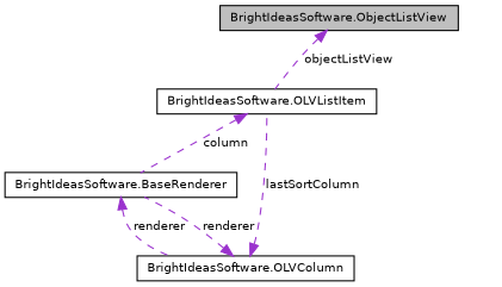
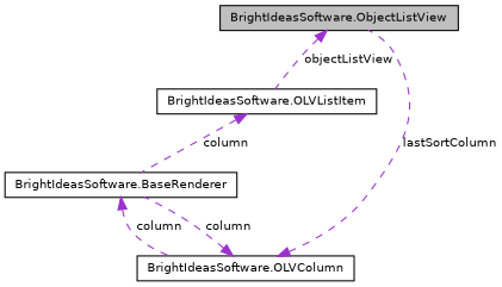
  digraph {
    fontname="DejaVu Sans"
    node [color=black fillcolor=white fontname="DejaVu Sans" fontsize=10 shape=record style=filled]
    edge [color=darkorchid3 dir=back fontname="DejaVu Sans" fontsize=10 labelfontname="FreeSans.ttf" labelfontsize=10 style=dashed]
    n1 [fillcolor=grey75 fontcolor=black height=0.2 label="BrightIdeasSoftware.ObjectListView" width=0.4]
    n2 [height=0.2 label="BrightIdeasSoftware.OLVListItem" width=0.4]
    n3 [height=0.2 label="BrightIdeasSoftware.BaseRenderer" width=0.4]
    n4 [height=0.2 label="BrightIdeasSoftware.OLVColumn" width=0.4]
    n1 -> n2 [label=objectListView]
    n2 -> n3 [label=column]
-   n3 -> n4 [label=renderer]
-   n4 -> n2 [label=lastSortColumn]
-   n4 -> n3 [label=renderer]
+   n3 -> n4 [label=column]
+   n4 -> n1 [label=lastSortColumn]
+   n4 -> n3 [label=column]
  }
